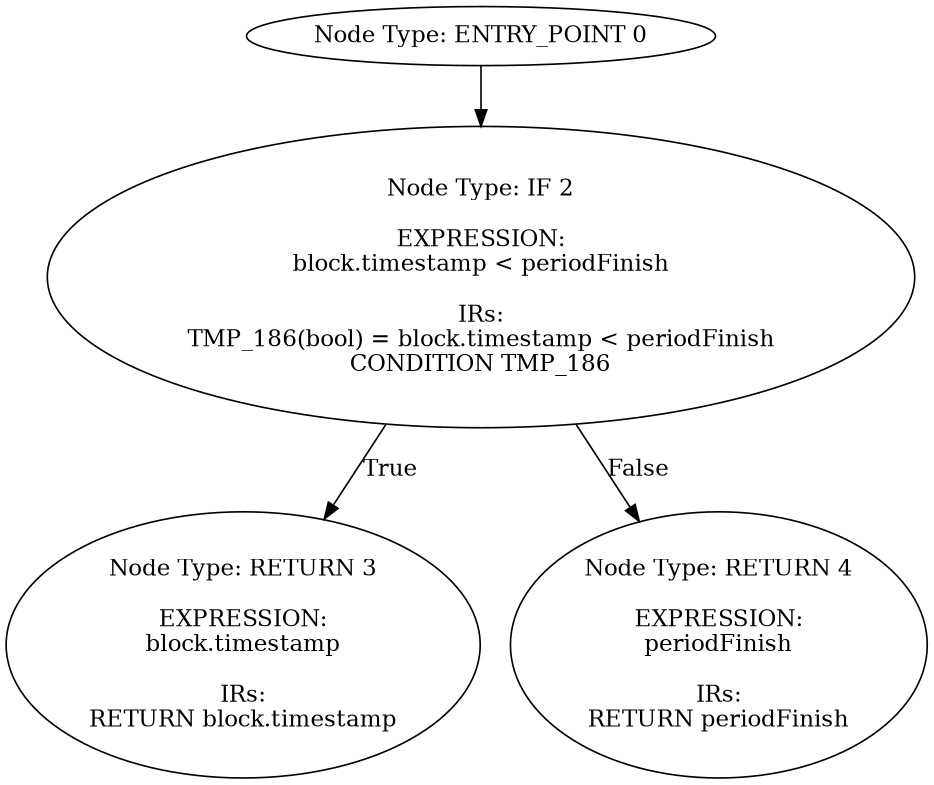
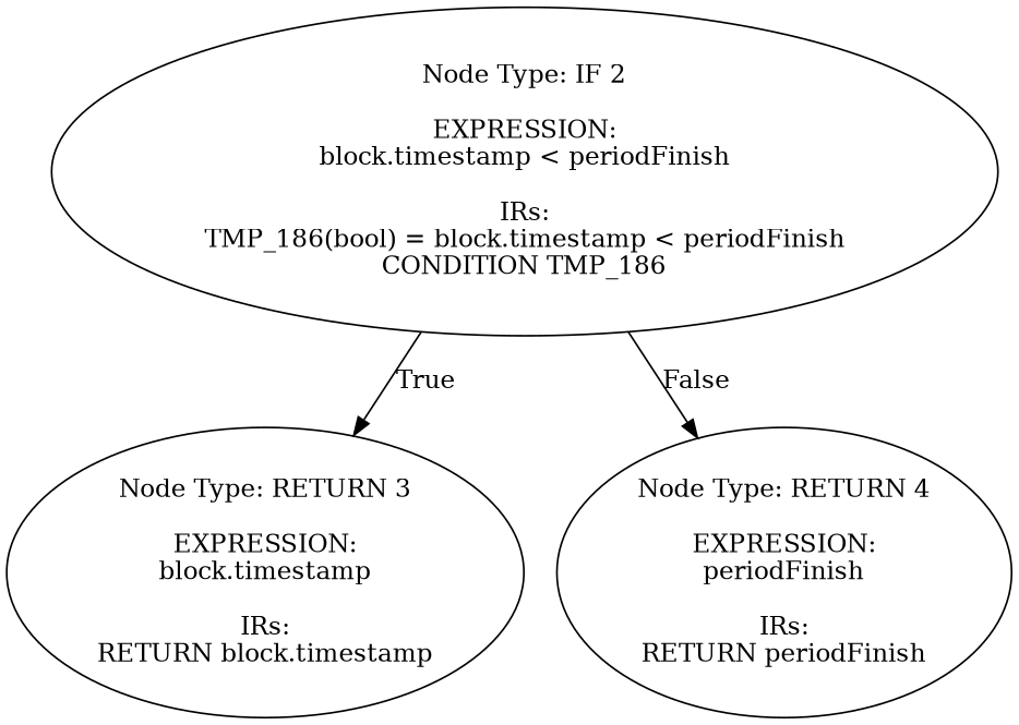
  digraph {
-   n1 [label="Node Type: ENTRY_POINT 0\n"]
    n2 [label="Node Type: IF 2\n\nEXPRESSION:\nblock.timestamp < periodFinish\n\nIRs:\nTMP_186(bool) = block.timestamp < periodFinish\nCONDITION TMP_186"]
    n3 [label="Node Type: RETURN 3\n\nEXPRESSION:\nblock.timestamp\n\nIRs:\nRETURN block.timestamp"]
    n4 [label="Node Type: RETURN 4\n\nEXPRESSION:\nperiodFinish\n\nIRs:\nRETURN periodFinish"]
-   n1 -> n2
    n2 -> n3 [label=True]
    n2 -> n4 [label=False]
  }
